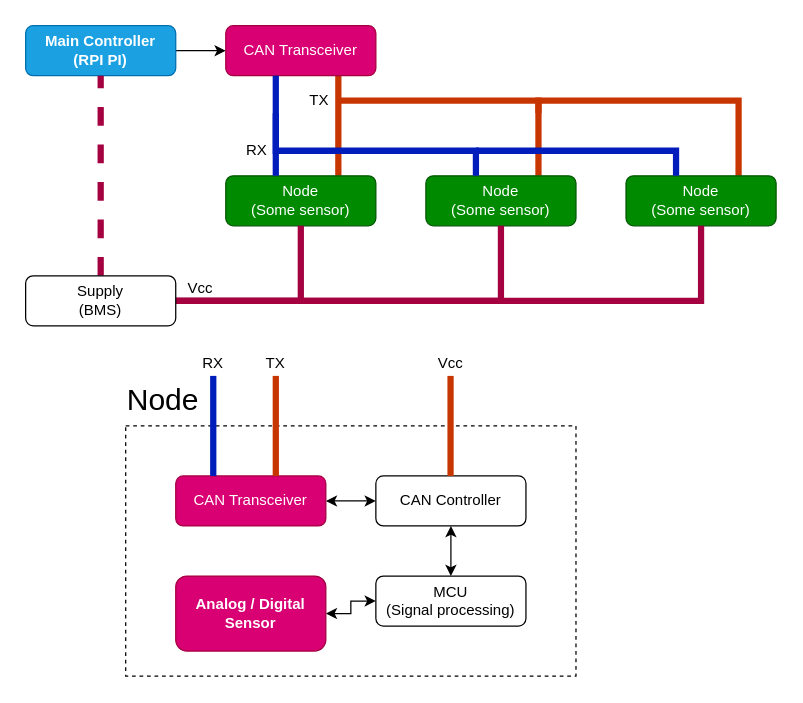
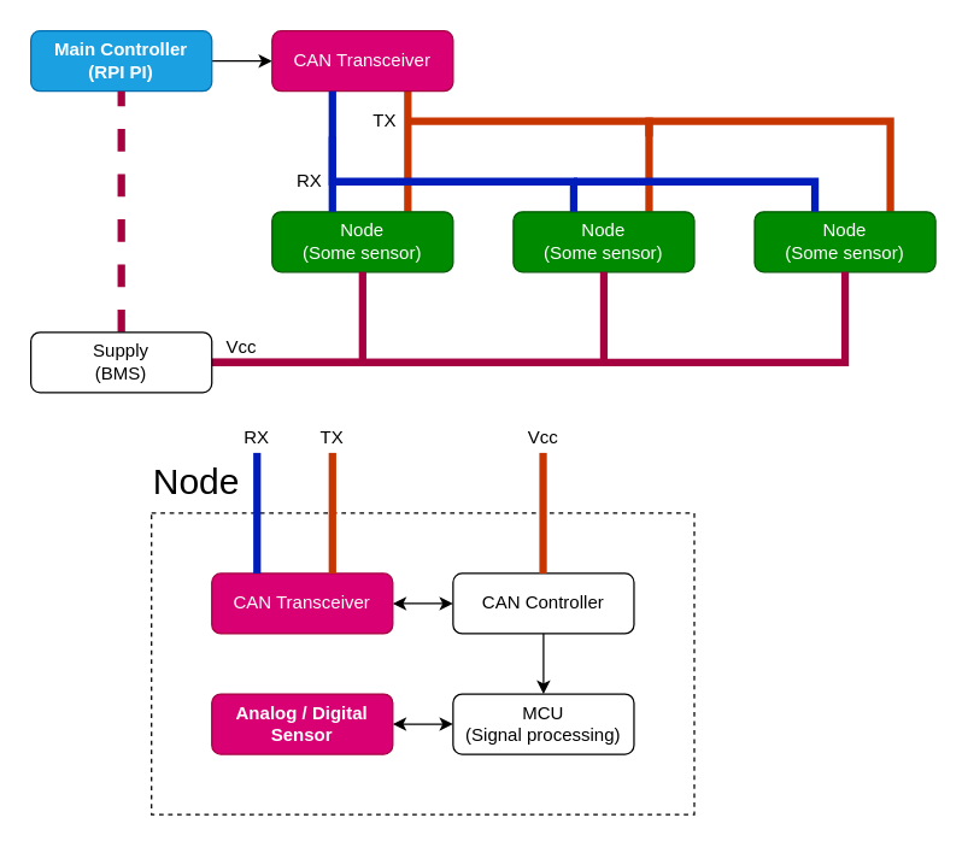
  <mxCell id="0" />
  <mxCell id="1" parent="0" />
  <mxCell id="2" value="" style="edgeStyle=orthogonalEdgeStyle;rounded=0;orthogonalLoop=1;jettySize=auto;html=1;" edge="1" parent="1" source="3" target="5"><mxGeometry relative="1" as="geometry" /></mxCell>
  <mxCell id="3" value="&lt;div&gt;Main Controller&lt;/div&gt;&lt;div&gt;(RPI PI)&lt;/div&gt;" style="rounded=1;whiteSpace=wrap;html=1;fillColor=#1ba1e2;fontColor=#ffffff;strokeColor=#006EAF;fontStyle=1;labelBorderColor=none;textShadow=0;" vertex="1" parent="1"><mxGeometry x="20" y="20" width="120" height="40" as="geometry" /></mxCell>
  <mxCell id="4" style="edgeStyle=orthogonalEdgeStyle;rounded=0;orthogonalLoop=1;jettySize=auto;html=1;exitX=0.75;exitY=1;exitDx=0;exitDy=0;entryX=0.75;entryY=0;entryDx=0;entryDy=0;endArrow=none;startFill=0;strokeWidth=5;fillColor=#fa6800;strokeColor=#C73500;" edge="1" parent="1" source="5" target="8"><mxGeometry relative="1" as="geometry" /></mxCell>
  <mxCell id="5" value="CAN Transceiver " style="rounded=1;whiteSpace=wrap;html=1;fillColor=#d80073;fontColor=#ffffff;strokeColor=#A50040;" vertex="1" parent="1"><mxGeometry x="180" y="20" width="120" height="40" as="geometry" /></mxCell>
  <mxCell id="6" style="edgeStyle=orthogonalEdgeStyle;rounded=0;orthogonalLoop=1;jettySize=auto;html=1;exitX=0.75;exitY=0;exitDx=0;exitDy=0;endArrow=none;startFill=0;fillColor=#fa6800;strokeColor=#C73500;strokeWidth=5;" edge="1" parent="1" source="7"><mxGeometry relative="1" as="geometry"><mxPoint x="270" y="80" as="targetPoint" /><mxPoint x="430" y="130" as="sourcePoint" /><Array as="points"><mxPoint x="430" y="80" /></Array></mxGeometry></mxCell>
  <mxCell id="7" value="&lt;div&gt;Node&lt;/div&gt;&lt;div&gt;(Some sensor)&lt;br&gt;&lt;/div&gt;" style="rounded=1;whiteSpace=wrap;html=1;fillColor=#008a00;fontColor=#ffffff;strokeColor=#005700;" vertex="1" parent="1"><mxGeometry x="340" y="140" width="120" height="40" as="geometry" /></mxCell>
  <mxCell id="8" value="&lt;div&gt;Node&lt;/div&gt;&lt;div&gt;(Some sensor)&lt;br&gt;&lt;/div&gt;" style="rounded=1;whiteSpace=wrap;html=1;fillColor=#008a00;fontColor=#ffffff;strokeColor=#005700;" vertex="1" parent="1"><mxGeometry x="180" y="140" width="120" height="40" as="geometry" /></mxCell>
  <mxCell id="9" style="edgeStyle=orthogonalEdgeStyle;rounded=0;orthogonalLoop=1;jettySize=auto;html=1;exitX=0.75;exitY=0;exitDx=0;exitDy=0;strokeWidth=5;endArrow=none;startFill=0;fillColor=#fa6800;strokeColor=#C73500;" edge="1" parent="1" source="10"><mxGeometry relative="1" as="geometry"><mxPoint x="430" y="90" as="targetPoint" /><Array as="points"><mxPoint x="590" y="80" /><mxPoint x="430" y="80" /></Array></mxGeometry></mxCell>
  <mxCell id="10" value="&lt;div&gt;Node&lt;/div&gt;&lt;div&gt;(Some sensor)&lt;br&gt;&lt;/div&gt;" style="rounded=1;whiteSpace=wrap;html=1;fillColor=#008a00;fontColor=#ffffff;strokeColor=#005700;" vertex="1" parent="1"><mxGeometry x="500" y="140" width="120" height="40" as="geometry" /></mxCell>
  <mxCell id="11" style="edgeStyle=orthogonalEdgeStyle;rounded=0;orthogonalLoop=1;jettySize=auto;html=1;exitX=0.75;exitY=1;exitDx=0;exitDy=0;entryX=0.75;entryY=0;entryDx=0;entryDy=0;endArrow=none;startFill=0;strokeWidth=5;fillColor=#0050ef;strokeColor=#001DBC;" edge="1" parent="1"><mxGeometry relative="1" as="geometry"><mxPoint x="220" y="60" as="sourcePoint" /><mxPoint x="220" y="140" as="targetPoint" /></mxGeometry></mxCell>
  <mxCell id="12" style="edgeStyle=orthogonalEdgeStyle;rounded=0;orthogonalLoop=1;jettySize=auto;html=1;exitX=0.75;exitY=0;exitDx=0;exitDy=0;endArrow=none;startFill=0;fillColor=#0050ef;strokeColor=#001DBC;strokeWidth=5;" edge="1" parent="1"><mxGeometry relative="1" as="geometry"><mxPoint x="220" y="90" as="targetPoint" /><mxPoint x="380" y="140" as="sourcePoint" /><Array as="points"><mxPoint x="380" y="120" /><mxPoint x="220" y="120" /></Array></mxGeometry></mxCell>
  <mxCell id="13" style="edgeStyle=orthogonalEdgeStyle;rounded=0;orthogonalLoop=1;jettySize=auto;html=1;exitX=0.75;exitY=0;exitDx=0;exitDy=0;strokeWidth=5;endArrow=none;startFill=0;fillColor=#0050ef;strokeColor=#001DBC;" edge="1" parent="1"><mxGeometry relative="1" as="geometry"><mxPoint x="380" y="120" as="targetPoint" /><mxPoint x="540" y="140" as="sourcePoint" /><Array as="points"><mxPoint x="540" y="120" /></Array></mxGeometry></mxCell>
  <mxCell id="14" value="" style="rounded=0;whiteSpace=wrap;html=1;fillColor=none;dashed=1;" vertex="1" parent="1"><mxGeometry x="100" y="340" width="360" height="200" as="geometry" /></mxCell>
  <mxCell id="15" style="edgeStyle=orthogonalEdgeStyle;rounded=0;orthogonalLoop=1;jettySize=auto;html=1;exitX=1;exitY=0.5;exitDx=0;exitDy=0;entryX=0;entryY=0.5;entryDx=0;entryDy=0;startArrow=classic;startFill=1;" edge="1" parent="1" source="16" target="19"><mxGeometry relative="1" as="geometry" /></mxCell>
- <mxCell id="16" value="&lt;b&gt;Analog / Digital Sensor&lt;/b&gt;" style="rounded=1;whiteSpace=wrap;html=1;fillColor=#d80073;fontColor=#ffffff;strokeColor=#A50040;" vertex="1" parent="1"><mxGeometry x="140" y="460" width="120" height="60" as="geometry" /></mxCell>
+ <mxCell id="16" value="&lt;b&gt;Analog / Digital Sensor&lt;/b&gt;" style="rounded=1;whiteSpace=wrap;html=1;fillColor=#d80073;fontColor=#ffffff;strokeColor=#A50040;" vertex="1" parent="1"><mxGeometry x="140" y="460" width="120" height="40" as="geometry" /></mxCell>
  <mxCell id="17" value="&lt;div&gt;Node&lt;/div&gt;" style="text;html=1;align=center;verticalAlign=middle;whiteSpace=wrap;rounded=0;fontSize=24;" vertex="1" parent="1"><mxGeometry x="100" y="310" width="60" height="20" as="geometry" /></mxCell>
- <mxCell id="18" style="edgeStyle=orthogonalEdgeStyle;rounded=0;orthogonalLoop=1;jettySize=auto;html=1;exitX=0.5;exitY=0;exitDx=0;exitDy=0;entryX=0.5;entryY=1;entryDx=0;entryDy=0;startArrow=classic;startFill=1;" edge="1" parent="1" source="19" target="21"><mxGeometry relative="1" as="geometry" /></mxCell>
+ <mxCell id="18" style="edgeStyle=orthogonalEdgeStyle;rounded=0;orthogonalLoop=1;jettySize=auto;html=1;exitX=0.5;exitY=0;exitDx=0;exitDy=0;entryX=0.5;entryY=1;entryDx=0;entryDy=0;startArrow=classic;startFill=1;endArrow=none;" edge="1" parent="1" source="19" target="21"><mxGeometry relative="1" as="geometry" /></mxCell>
  <mxCell id="19" value="MCU&lt;br&gt;(Signal processing)" style="rounded=1;whiteSpace=wrap;html=1;" vertex="1" parent="1"><mxGeometry x="300" y="460" width="120" height="40" as="geometry" /></mxCell>
  <mxCell id="20" style="edgeStyle=orthogonalEdgeStyle;rounded=0;orthogonalLoop=1;jettySize=auto;html=1;exitX=0;exitY=0.5;exitDx=0;exitDy=0;entryX=1;entryY=0.5;entryDx=0;entryDy=0;startArrow=classic;startFill=1;" edge="1" parent="1" source="21" target="22"><mxGeometry relative="1" as="geometry" /></mxCell>
  <mxCell id="21" value="&lt;div&gt;CAN Controller&lt;/div&gt;" style="rounded=1;whiteSpace=wrap;html=1;" vertex="1" parent="1"><mxGeometry x="300" y="380" width="120" height="40" as="geometry" /></mxCell>
  <mxCell id="22" value="&lt;div&gt;CAN Transceiver&lt;/div&gt;" style="rounded=1;whiteSpace=wrap;html=1;fillColor=#d80073;fontColor=#ffffff;strokeColor=#A50040;" vertex="1" parent="1"><mxGeometry x="140" y="380" width="120" height="40" as="geometry" /></mxCell>
  <mxCell id="23" style="edgeStyle=orthogonalEdgeStyle;rounded=0;orthogonalLoop=1;jettySize=auto;html=1;exitX=0.75;exitY=1;exitDx=0;exitDy=0;entryX=0.75;entryY=0;entryDx=0;entryDy=0;endArrow=none;startFill=0;strokeWidth=5;fillColor=#0050ef;strokeColor=#001DBC;" edge="1" parent="1"><mxGeometry relative="1" as="geometry"><mxPoint x="170" y="300" as="sourcePoint" /><mxPoint x="170" y="380" as="targetPoint" /></mxGeometry></mxCell>
  <mxCell id="24" style="edgeStyle=orthogonalEdgeStyle;rounded=0;orthogonalLoop=1;jettySize=auto;html=1;exitX=0.75;exitY=1;exitDx=0;exitDy=0;entryX=0.75;entryY=0;entryDx=0;entryDy=0;endArrow=none;startFill=0;strokeWidth=5;fillColor=#fa6800;strokeColor=#C73500;" edge="1" parent="1"><mxGeometry relative="1" as="geometry"><mxPoint x="220" y="300" as="sourcePoint" /><mxPoint x="220" y="380" as="targetPoint" /></mxGeometry></mxCell>
  <mxCell id="25" style="edgeStyle=orthogonalEdgeStyle;rounded=0;orthogonalLoop=1;jettySize=auto;html=1;exitX=1;exitY=0.5;exitDx=0;exitDy=0;entryX=0.5;entryY=1;entryDx=0;entryDy=0;fillColor=#d80073;strokeColor=light-dark(#A50040, #ff0000);strokeWidth=5;endArrow=none;startFill=0;" edge="1" parent="1" source="29" target="8"><mxGeometry relative="1" as="geometry" /></mxCell>
  <mxCell id="26" style="edgeStyle=orthogonalEdgeStyle;rounded=0;orthogonalLoop=1;jettySize=auto;html=1;exitX=1;exitY=0.5;exitDx=0;exitDy=0;entryX=0.5;entryY=1;entryDx=0;entryDy=0;fillColor=#d80073;strokeColor=light-dark(#A50040, #ff0000);strokeWidth=5;endArrow=none;startFill=0;" edge="1" parent="1" source="29" target="7"><mxGeometry relative="1" as="geometry" /></mxCell>
  <mxCell id="27" style="edgeStyle=orthogonalEdgeStyle;rounded=0;orthogonalLoop=1;jettySize=auto;html=1;exitX=1;exitY=0.5;exitDx=0;exitDy=0;entryX=0.5;entryY=1;entryDx=0;entryDy=0;fillColor=#d80073;strokeColor=light-dark(#A50040, #ff0000);strokeWidth=5;endArrow=none;startFill=0;" edge="1" parent="1" source="29" target="10"><mxGeometry relative="1" as="geometry" /></mxCell>
  <mxCell id="28" style="edgeStyle=orthogonalEdgeStyle;rounded=0;orthogonalLoop=1;jettySize=auto;html=1;exitX=0.5;exitY=0;exitDx=0;exitDy=0;entryX=0.5;entryY=1;entryDx=0;entryDy=0;fillColor=#d80073;strokeColor=light-dark(#A50040, #ff0000);strokeWidth=5;endArrow=none;startFill=0;dashed=1;" edge="1" parent="1" source="29" target="3"><mxGeometry relative="1" as="geometry"><mxPoint x="80" y="80" as="targetPoint" /></mxGeometry></mxCell>
  <mxCell id="29" value="&lt;div&gt;Supply&lt;/div&gt;&lt;div&gt;(BMS)&lt;/div&gt;" style="rounded=1;whiteSpace=wrap;html=1;" vertex="1" parent="1"><mxGeometry x="20" y="220" width="120" height="40" as="geometry" /></mxCell>
  <mxCell id="30" style="edgeStyle=orthogonalEdgeStyle;rounded=0;orthogonalLoop=1;jettySize=auto;html=1;exitX=0.75;exitY=1;exitDx=0;exitDy=0;entryX=0.75;entryY=0;entryDx=0;entryDy=0;endArrow=none;startFill=0;strokeWidth=5;fillColor=#fa6800;strokeColor=light-dark(#C73500, #ff0000);" edge="1" parent="1"><mxGeometry relative="1" as="geometry"><mxPoint x="359.71" y="300" as="sourcePoint" /><mxPoint x="359.71" y="380" as="targetPoint" /></mxGeometry></mxCell>
  <mxCell id="31" value="&lt;div&gt;RX&lt;/div&gt;" style="text;html=1;align=center;verticalAlign=middle;whiteSpace=wrap;rounded=0;" vertex="1" parent="1"><mxGeometry x="150" y="280" width="40" height="20" as="geometry" /></mxCell>
  <mxCell id="32" value="&lt;div&gt;TX&lt;/div&gt;" style="text;html=1;align=center;verticalAlign=middle;whiteSpace=wrap;rounded=0;" vertex="1" parent="1"><mxGeometry x="240" y="70" width="30" height="20" as="geometry" /></mxCell>
  <mxCell id="33" value="&lt;div&gt;Vcc&lt;/div&gt;" style="text;html=1;align=center;verticalAlign=middle;whiteSpace=wrap;rounded=0;" vertex="1" parent="1"><mxGeometry x="140" y="220" width="40" height="20" as="geometry" /></mxCell>
  <mxCell id="34" value="&lt;div&gt;Vcc&lt;/div&gt;" style="text;html=1;align=center;verticalAlign=middle;whiteSpace=wrap;rounded=0;" vertex="1" parent="1"><mxGeometry x="340" y="280" width="40" height="20" as="geometry" /></mxCell>
  <mxCell id="35" value="&lt;div&gt;RX&lt;/div&gt;" style="text;html=1;align=center;verticalAlign=middle;whiteSpace=wrap;rounded=0;" vertex="1" parent="1"><mxGeometry x="190" y="110" width="30" height="20" as="geometry" /></mxCell>
  <mxCell id="36" value="&lt;div&gt;TX&lt;/div&gt;" style="text;html=1;align=center;verticalAlign=middle;whiteSpace=wrap;rounded=0;" vertex="1" parent="1"><mxGeometry x="200" y="280" width="40" height="20" as="geometry" /></mxCell>
